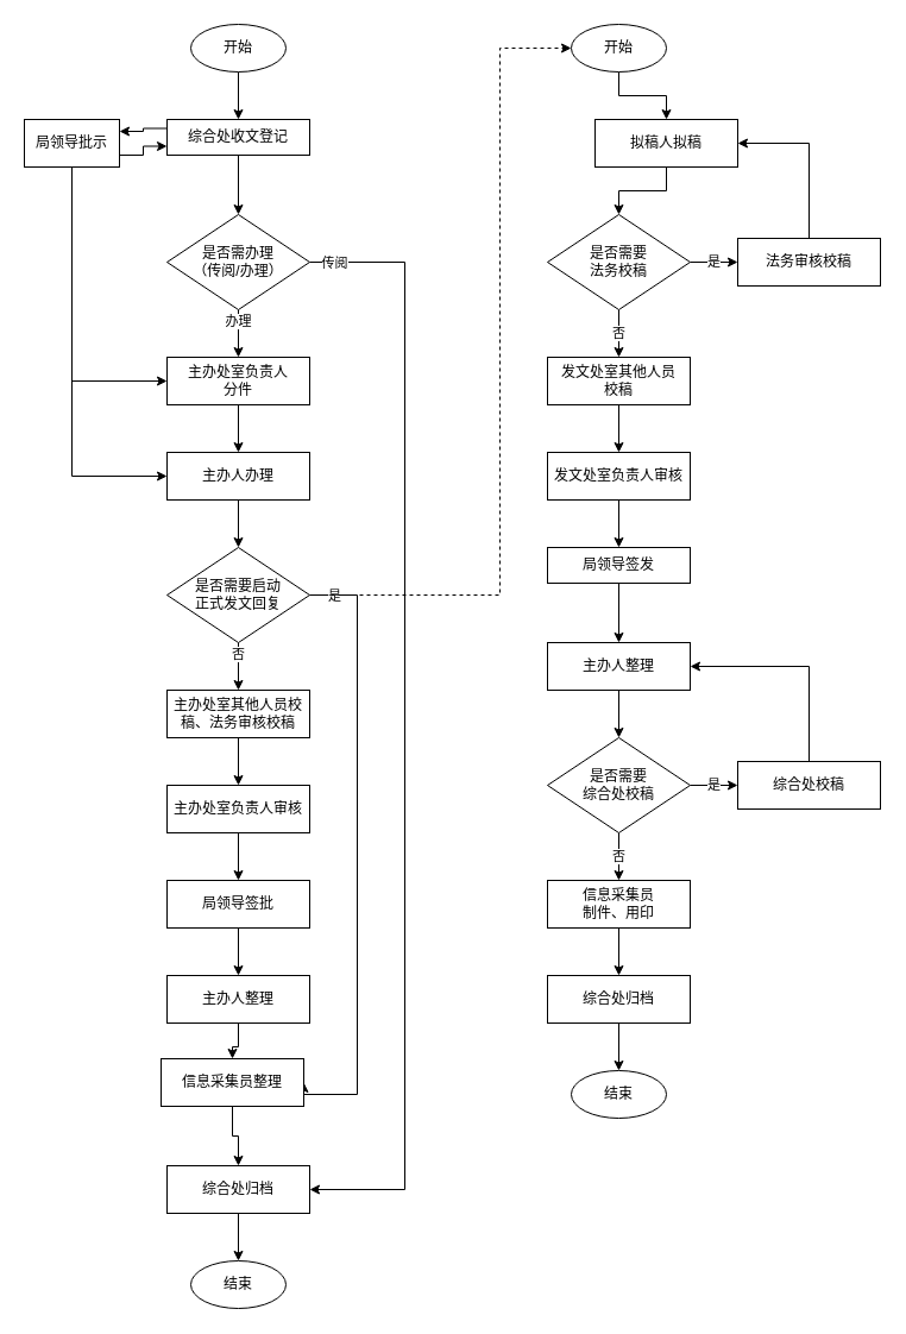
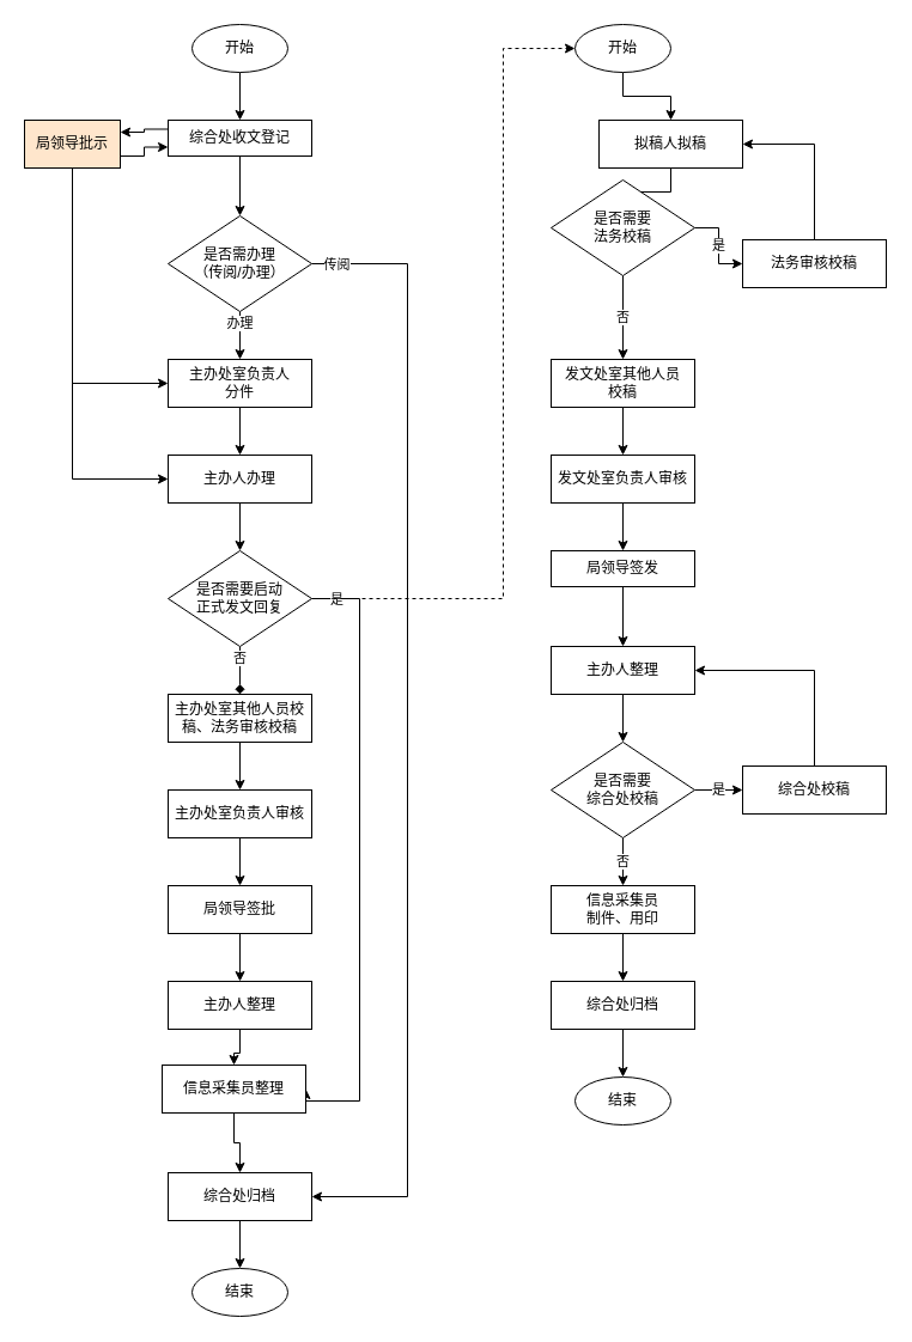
  <mxCell id="0" />
  <mxCell id="1" parent="0" />
  <mxCell id="2" style="edgeStyle=orthogonalEdgeStyle;rounded=0;orthogonalLoop=1;jettySize=auto;html=1;exitX=0.5;exitY=1;exitDx=0;exitDy=0;" edge="1" parent="1" source="3" target="6"><mxGeometry relative="1" as="geometry" /></mxCell>
  <mxCell id="3" value="开始" style="ellipse;whiteSpace=wrap;html=1;" parent="1" vertex="1"><mxGeometry x="160" y="20" width="80" height="40" as="geometry" /></mxCell>
  <mxCell id="4" value="" style="edgeStyle=orthogonalEdgeStyle;rounded=0;orthogonalLoop=1;jettySize=auto;html=1;" parent="1" source="6" target="10" edge="1"><mxGeometry relative="1" as="geometry" /></mxCell>
  <mxCell id="5" style="edgeStyle=orthogonalEdgeStyle;rounded=0;orthogonalLoop=1;jettySize=auto;html=1;exitX=0;exitY=0.25;exitDx=0;exitDy=0;entryX=1;entryY=0.25;entryDx=0;entryDy=0;" edge="1" parent="1" source="6" target="16"><mxGeometry relative="1" as="geometry" /></mxCell>
  <mxCell id="6" value="综合处收文登记" style="rounded=0;whiteSpace=wrap;html=1;" parent="1" vertex="1"><mxGeometry x="140" y="100" width="120" height="30" as="geometry" /></mxCell>
  <mxCell id="7" value="办理" style="edgeStyle=orthogonalEdgeStyle;rounded=0;orthogonalLoop=1;jettySize=auto;html=1;" parent="1" source="10" target="12" edge="1"><mxGeometry x="-0.5" relative="1" as="geometry"><mxPoint as="offset" /></mxGeometry></mxCell>
  <mxCell id="8" style="edgeStyle=orthogonalEdgeStyle;rounded=0;orthogonalLoop=1;jettySize=auto;html=1;exitX=1;exitY=0.5;exitDx=0;exitDy=0;entryX=1;entryY=0.5;entryDx=0;entryDy=0;" edge="1" parent="1" source="10" target="35"><mxGeometry relative="1" as="geometry"><Array as="points"><mxPoint x="340" y="220" /><mxPoint x="340" y="1000" /></Array></mxGeometry></mxCell>
  <mxCell id="9" value="传阅" style="edgeLabel;html=1;align=center;verticalAlign=middle;resizable=0;points=[];" vertex="1" connectable="0" parent="8"><mxGeometry x="-0.94" relative="1" as="geometry"><mxPoint x="-8" as="offset" /></mxGeometry></mxCell>
  <mxCell id="10" value="是否需办理&lt;br&gt;（传阅/办理）" style="rhombus;whiteSpace=wrap;html=1;rounded=0;" parent="1" vertex="1"><mxGeometry x="140" y="180" width="120" height="80" as="geometry" /></mxCell>
  <mxCell id="11" value="" style="edgeStyle=orthogonalEdgeStyle;rounded=0;orthogonalLoop=1;jettySize=auto;html=1;" parent="1" source="12" target="18" edge="1"><mxGeometry relative="1" as="geometry" /></mxCell>
  <mxCell id="12" value="主办处室负责人&lt;br&gt;分件" style="whiteSpace=wrap;html=1;rounded=0;" parent="1" vertex="1"><mxGeometry x="140" y="300" width="120" height="40" as="geometry" /></mxCell>
  <mxCell id="13" style="edgeStyle=orthogonalEdgeStyle;rounded=0;orthogonalLoop=1;jettySize=auto;html=1;exitX=1;exitY=0.75;exitDx=0;exitDy=0;entryX=0;entryY=0.75;entryDx=0;entryDy=0;" edge="1" parent="1" source="16" target="6"><mxGeometry relative="1" as="geometry" /></mxCell>
  <mxCell id="14" style="edgeStyle=orthogonalEdgeStyle;rounded=0;orthogonalLoop=1;jettySize=auto;html=1;exitX=0.5;exitY=1;exitDx=0;exitDy=0;entryX=0;entryY=0.5;entryDx=0;entryDy=0;" edge="1" parent="1" source="16" target="12"><mxGeometry relative="1" as="geometry" /></mxCell>
  <mxCell id="15" style="edgeStyle=orthogonalEdgeStyle;rounded=0;orthogonalLoop=1;jettySize=auto;html=1;exitX=0.5;exitY=1;exitDx=0;exitDy=0;entryX=0;entryY=0.5;entryDx=0;entryDy=0;" edge="1" parent="1" source="16" target="18"><mxGeometry relative="1" as="geometry" /></mxCell>
- <mxCell id="16" value="局领导批示" style="rounded=0;whiteSpace=wrap;html=1;" parent="1" vertex="1"><mxGeometry x="20" y="100" width="80" height="40" as="geometry" /></mxCell>
+ <mxCell id="16" value="局领导批示" style="rounded=0;whiteSpace=wrap;html=1;fillColor=#ffe6cc;" parent="1" vertex="1"><mxGeometry x="20" y="100" width="80" height="40" as="geometry" /></mxCell>
  <mxCell id="17" value="" style="edgeStyle=orthogonalEdgeStyle;rounded=0;orthogonalLoop=1;jettySize=auto;html=1;" parent="1" source="18" target="23" edge="1"><mxGeometry relative="1" as="geometry" /></mxCell>
  <mxCell id="18" value="主办人办理" style="whiteSpace=wrap;html=1;rounded=0;" parent="1" vertex="1"><mxGeometry x="140" y="380" width="120" height="40" as="geometry" /></mxCell>
- <mxCell id="19" value="否" style="edgeStyle=orthogonalEdgeStyle;rounded=0;orthogonalLoop=1;jettySize=auto;html=1;" parent="1" source="23" target="25" edge="1"><mxGeometry x="-0.5" relative="1" as="geometry"><mxPoint as="offset" /></mxGeometry></mxCell>
+ <mxCell id="19" value="否" style="edgeStyle=orthogonalEdgeStyle;rounded=0;orthogonalLoop=1;jettySize=auto;html=1;endArrow=diamond;" parent="1" source="23" target="25" edge="1"><mxGeometry x="-0.5" relative="1" as="geometry"><mxPoint as="offset" /></mxGeometry></mxCell>
  <mxCell id="20" style="edgeStyle=orthogonalEdgeStyle;rounded=0;orthogonalLoop=1;jettySize=auto;html=1;exitX=1;exitY=0.5;exitDx=0;exitDy=0;entryX=1;entryY=0.5;entryDx=0;entryDy=0;" parent="1" source="23" target="33" edge="1"><mxGeometry relative="1" as="geometry"><Array as="points"><mxPoint x="300" y="500" /><mxPoint x="300" y="920" /></Array><mxPoint x="330" y="880" as="targetPoint" /></mxGeometry></mxCell>
  <mxCell id="21" value="是" style="edgeLabel;html=1;align=center;verticalAlign=middle;resizable=0;points=[];" vertex="1" connectable="0" parent="20"><mxGeometry x="-0.917" y="3" relative="1" as="geometry"><mxPoint x="-1" y="3" as="offset" /></mxGeometry></mxCell>
  <mxCell id="22" style="edgeStyle=orthogonalEdgeStyle;rounded=0;orthogonalLoop=1;jettySize=auto;html=1;exitX=1;exitY=0.5;exitDx=0;exitDy=0;entryX=0;entryY=0.5;entryDx=0;entryDy=0;dashed=1;" edge="1" parent="1" source="23" target="38"><mxGeometry relative="1" as="geometry"><Array as="points"><mxPoint x="420" y="500" /><mxPoint x="420" y="40" /></Array></mxGeometry></mxCell>
  <mxCell id="23" value="是否需要启动&lt;br&gt;正式发文回复" style="rhombus;whiteSpace=wrap;html=1;rounded=0;" parent="1" vertex="1"><mxGeometry x="140" y="460" width="120" height="80" as="geometry" /></mxCell>
  <mxCell id="24" value="" style="edgeStyle=orthogonalEdgeStyle;rounded=0;orthogonalLoop=1;jettySize=auto;html=1;" parent="1" source="25" target="27" edge="1"><mxGeometry relative="1" as="geometry" /></mxCell>
  <mxCell id="25" value="主办处室其他人员校稿、法务审核校稿" style="whiteSpace=wrap;html=1;rounded=0;" parent="1" vertex="1"><mxGeometry x="140" y="580" width="120" height="40" as="geometry" /></mxCell>
  <mxCell id="26" value="" style="edgeStyle=orthogonalEdgeStyle;rounded=0;orthogonalLoop=1;jettySize=auto;html=1;" parent="1" source="27" target="29" edge="1"><mxGeometry relative="1" as="geometry" /></mxCell>
  <mxCell id="27" value="主办处室负责人审核" style="whiteSpace=wrap;html=1;rounded=0;" parent="1" vertex="1"><mxGeometry x="140" y="660" width="120" height="40" as="geometry" /></mxCell>
  <mxCell id="28" value="" style="edgeStyle=orthogonalEdgeStyle;rounded=0;orthogonalLoop=1;jettySize=auto;html=1;" parent="1" source="29" target="31" edge="1"><mxGeometry relative="1" as="geometry" /></mxCell>
  <mxCell id="29" value="局领导签批" style="whiteSpace=wrap;html=1;rounded=0;" parent="1" vertex="1"><mxGeometry x="140" y="740" width="120" height="40" as="geometry" /></mxCell>
  <mxCell id="30" value="" style="edgeStyle=orthogonalEdgeStyle;rounded=0;orthogonalLoop=1;jettySize=auto;html=1;" parent="1" source="31" target="33" edge="1"><mxGeometry relative="1" as="geometry" /></mxCell>
  <mxCell id="31" value="主办人整理" style="whiteSpace=wrap;html=1;rounded=0;" parent="1" vertex="1"><mxGeometry x="140" y="820" width="120" height="40" as="geometry" /></mxCell>
  <mxCell id="32" value="" style="edgeStyle=orthogonalEdgeStyle;rounded=0;orthogonalLoop=1;jettySize=auto;html=1;" parent="1" source="33" target="35" edge="1"><mxGeometry relative="1" as="geometry" /></mxCell>
  <mxCell id="33" value="信息采集员整理" style="whiteSpace=wrap;html=1;rounded=0;" parent="1" vertex="1"><mxGeometry x="135" y="890" width="120" height="40" as="geometry" /></mxCell>
  <mxCell id="34" style="edgeStyle=orthogonalEdgeStyle;rounded=0;orthogonalLoop=1;jettySize=auto;html=1;exitX=0.5;exitY=1;exitDx=0;exitDy=0;" edge="1" parent="1" source="35" target="36"><mxGeometry relative="1" as="geometry" /></mxCell>
  <mxCell id="35" value="综合处归档" style="whiteSpace=wrap;html=1;rounded=0;" parent="1" vertex="1"><mxGeometry x="140" y="980" width="120" height="40" as="geometry" /></mxCell>
  <mxCell id="36" value="结束" style="ellipse;whiteSpace=wrap;html=1;" vertex="1" parent="1"><mxGeometry x="160" y="1060" width="80" height="40" as="geometry" /></mxCell>
  <mxCell id="37" style="edgeStyle=orthogonalEdgeStyle;rounded=0;orthogonalLoop=1;jettySize=auto;html=1;exitX=0.5;exitY=1;exitDx=0;exitDy=0;" edge="1" parent="1" source="38" target="40"><mxGeometry relative="1" as="geometry" /></mxCell>
  <mxCell id="38" value="开始" style="ellipse;whiteSpace=wrap;html=1;" vertex="1" parent="1"><mxGeometry x="480" y="20" width="80" height="40" as="geometry" /></mxCell>
  <mxCell id="39" value="" style="edgeStyle=orthogonalEdgeStyle;rounded=0;orthogonalLoop=1;jettySize=auto;html=1;" edge="1" parent="1" source="40" target="43"><mxGeometry relative="1" as="geometry" /></mxCell>
  <mxCell id="40" value="拟稿人拟稿" style="rounded=0;whiteSpace=wrap;html=1;" vertex="1" parent="1"><mxGeometry x="500" y="100" width="120" height="40" as="geometry" /></mxCell>
  <mxCell id="41" value="是" style="edgeStyle=orthogonalEdgeStyle;rounded=0;orthogonalLoop=1;jettySize=auto;html=1;entryX=0;entryY=0.5;entryDx=0;entryDy=0;" edge="1" parent="1" source="43" target="58"><mxGeometry relative="1" as="geometry"><mxPoint x="630" y="190" as="targetPoint" /></mxGeometry></mxCell>
  <mxCell id="42" value="否" style="edgeStyle=orthogonalEdgeStyle;rounded=0;orthogonalLoop=1;jettySize=auto;html=1;exitX=0.5;exitY=1;exitDx=0;exitDy=0;" edge="1" parent="1" source="43" target="45"><mxGeometry relative="1" as="geometry" /></mxCell>
- <mxCell id="43" value="是否需要&lt;br&gt;法务校稿" style="rhombus;whiteSpace=wrap;html=1;rounded=0;" vertex="1" parent="1"><mxGeometry x="460" y="180" width="120" height="80" as="geometry" /></mxCell>
+ <mxCell id="43" value="是否需要&lt;br&gt;法务校稿" style="rhombus;whiteSpace=wrap;html=1;rounded=0;" vertex="1" parent="1"><mxGeometry x="460" y="150" width="120" height="80" as="geometry" /></mxCell>
  <mxCell id="44" value="" style="edgeStyle=orthogonalEdgeStyle;rounded=0;orthogonalLoop=1;jettySize=auto;html=1;" edge="1" parent="1" source="45" target="47"><mxGeometry relative="1" as="geometry" /></mxCell>
  <mxCell id="45" value="发文处室其他人员&lt;br&gt;校稿" style="whiteSpace=wrap;html=1;rounded=0;" vertex="1" parent="1"><mxGeometry x="460" y="300" width="120" height="40" as="geometry" /></mxCell>
  <mxCell id="46" style="edgeStyle=orthogonalEdgeStyle;rounded=0;orthogonalLoop=1;jettySize=auto;html=1;exitX=0.5;exitY=1;exitDx=0;exitDy=0;" edge="1" parent="1" source="47" target="49"><mxGeometry relative="1" as="geometry" /></mxCell>
  <mxCell id="47" value="发文处室负责人审核" style="whiteSpace=wrap;html=1;rounded=0;" vertex="1" parent="1"><mxGeometry x="460" y="380" width="120" height="40" as="geometry" /></mxCell>
  <mxCell id="48" value="" style="edgeStyle=orthogonalEdgeStyle;rounded=0;orthogonalLoop=1;jettySize=auto;html=1;" edge="1" parent="1" source="49" target="51"><mxGeometry relative="1" as="geometry" /></mxCell>
  <mxCell id="49" value="局领导签发" style="whiteSpace=wrap;html=1;rounded=0;" vertex="1" parent="1"><mxGeometry x="460" y="460" width="120" height="30" as="geometry" /></mxCell>
  <mxCell id="50" style="edgeStyle=orthogonalEdgeStyle;rounded=0;orthogonalLoop=1;jettySize=auto;html=1;exitX=0.5;exitY=1;exitDx=0;exitDy=0;" edge="1" parent="1" source="51" target="61"><mxGeometry relative="1" as="geometry" /></mxCell>
  <mxCell id="51" value="主办人整理" style="whiteSpace=wrap;html=1;rounded=0;" vertex="1" parent="1"><mxGeometry x="460" y="540" width="120" height="40" as="geometry" /></mxCell>
  <mxCell id="52" value="" style="edgeStyle=orthogonalEdgeStyle;rounded=0;orthogonalLoop=1;jettySize=auto;html=1;" edge="1" parent="1" source="53" target="55"><mxGeometry relative="1" as="geometry" /></mxCell>
  <mxCell id="53" value="信息采集员&lt;br&gt;制件、用印" style="whiteSpace=wrap;html=1;rounded=0;" vertex="1" parent="1"><mxGeometry x="460" y="740" width="120" height="40" as="geometry" /></mxCell>
  <mxCell id="54" style="edgeStyle=orthogonalEdgeStyle;rounded=0;orthogonalLoop=1;jettySize=auto;html=1;exitX=0.5;exitY=1;exitDx=0;exitDy=0;" edge="1" parent="1" source="55" target="56"><mxGeometry relative="1" as="geometry" /></mxCell>
  <mxCell id="55" value="综合处归档" style="whiteSpace=wrap;html=1;rounded=0;" vertex="1" parent="1"><mxGeometry x="460" y="820" width="120" height="40" as="geometry" /></mxCell>
  <mxCell id="56" value="结束" style="ellipse;whiteSpace=wrap;html=1;" vertex="1" parent="1"><mxGeometry x="480" y="900" width="80" height="40" as="geometry" /></mxCell>
  <mxCell id="57" style="edgeStyle=orthogonalEdgeStyle;rounded=0;orthogonalLoop=1;jettySize=auto;html=1;exitX=0.5;exitY=0;exitDx=0;exitDy=0;entryX=1;entryY=0.5;entryDx=0;entryDy=0;" edge="1" parent="1" source="58" target="40"><mxGeometry relative="1" as="geometry" /></mxCell>
  <mxCell id="58" value="法务审核校稿" style="rounded=0;whiteSpace=wrap;html=1;" vertex="1" parent="1"><mxGeometry x="620" y="200" width="120" height="40" as="geometry" /></mxCell>
  <mxCell id="59" value="否" style="edgeStyle=orthogonalEdgeStyle;rounded=0;orthogonalLoop=1;jettySize=auto;html=1;exitX=0.5;exitY=1;exitDx=0;exitDy=0;entryX=0.5;entryY=0;entryDx=0;entryDy=0;" edge="1" parent="1" source="61" target="53"><mxGeometry relative="1" as="geometry" /></mxCell>
  <mxCell id="60" value="是" style="edgeStyle=orthogonalEdgeStyle;rounded=0;orthogonalLoop=1;jettySize=auto;html=1;exitX=1;exitY=0.5;exitDx=0;exitDy=0;entryX=0;entryY=0.5;entryDx=0;entryDy=0;" edge="1" parent="1" source="61" target="63"><mxGeometry relative="1" as="geometry" /></mxCell>
  <mxCell id="61" value="是否需要&lt;br&gt;综合处校稿" style="rhombus;whiteSpace=wrap;html=1;rounded=0;" vertex="1" parent="1"><mxGeometry x="460" y="620" width="120" height="80" as="geometry" /></mxCell>
  <mxCell id="62" style="edgeStyle=orthogonalEdgeStyle;rounded=0;orthogonalLoop=1;jettySize=auto;html=1;exitX=0.5;exitY=0;exitDx=0;exitDy=0;entryX=1;entryY=0.5;entryDx=0;entryDy=0;" edge="1" parent="1" source="63" target="51"><mxGeometry relative="1" as="geometry" /></mxCell>
  <mxCell id="63" value="综合处校稿" style="rounded=0;whiteSpace=wrap;html=1;" vertex="1" parent="1"><mxGeometry x="620" y="640" width="120" height="40" as="geometry" /></mxCell>
